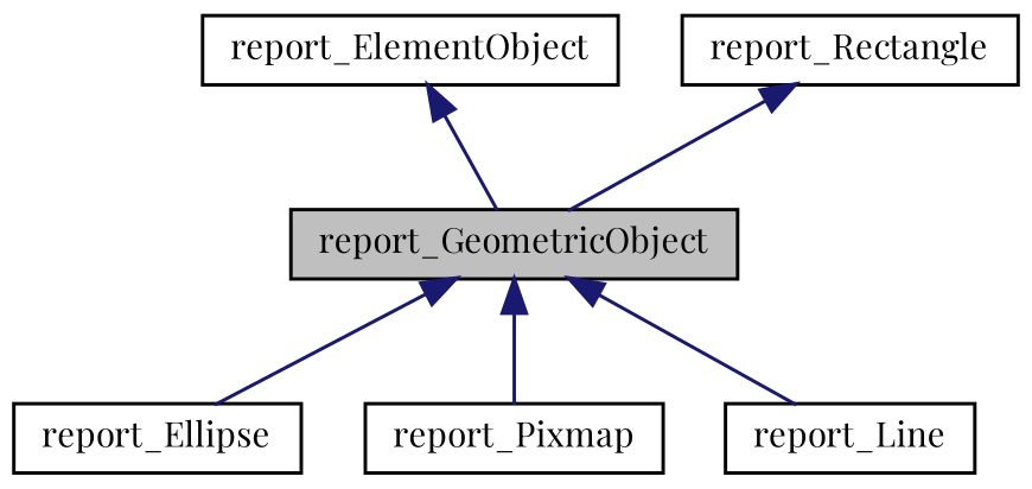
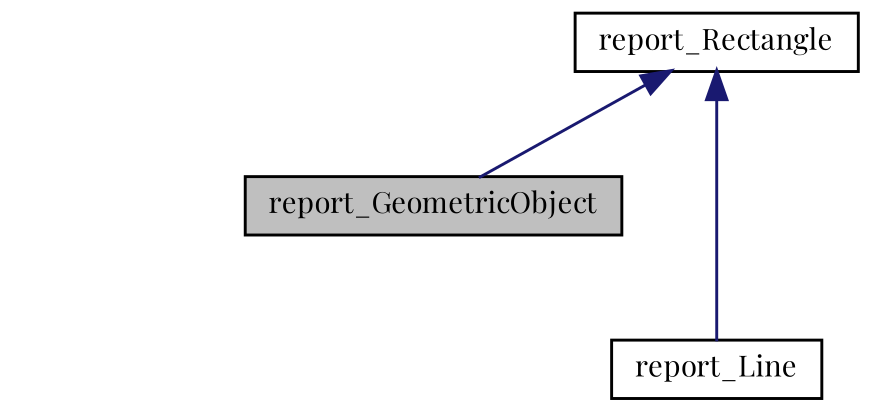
  digraph {
    fontname="Playfair Display"
    node [color=black fillcolor=white fontname="Playfair Display" fontsize=10 shape=record style=filled]
    edge [color=midnightblue dir=back fontname="Playfair Display" fontsize=10 labelfontname=FreeSans labelfontsize=10 style=solid]
    n1 [fillcolor=grey75 fontcolor=black height=0.2 label=report_GeometricObject width=0.4]
-   n2 [height=0.2 label=report_Ellipse width=0.4]
    n3 [height=0.2 label=report_Line width=0.4]
-   n4 [height=0.2 label=report_Pixmap width=0.4]
    n5 [height=0.2 label=report_Rectangle width=0.4]
-   n6 [height=0.2 label=report_ElementObject width=0.4]
-   n1 -> n2
-   n1 -> n3
-   n1 -> n4
+   n5 -> n3
    n5 -> n1
-   n6 -> n1
  }
